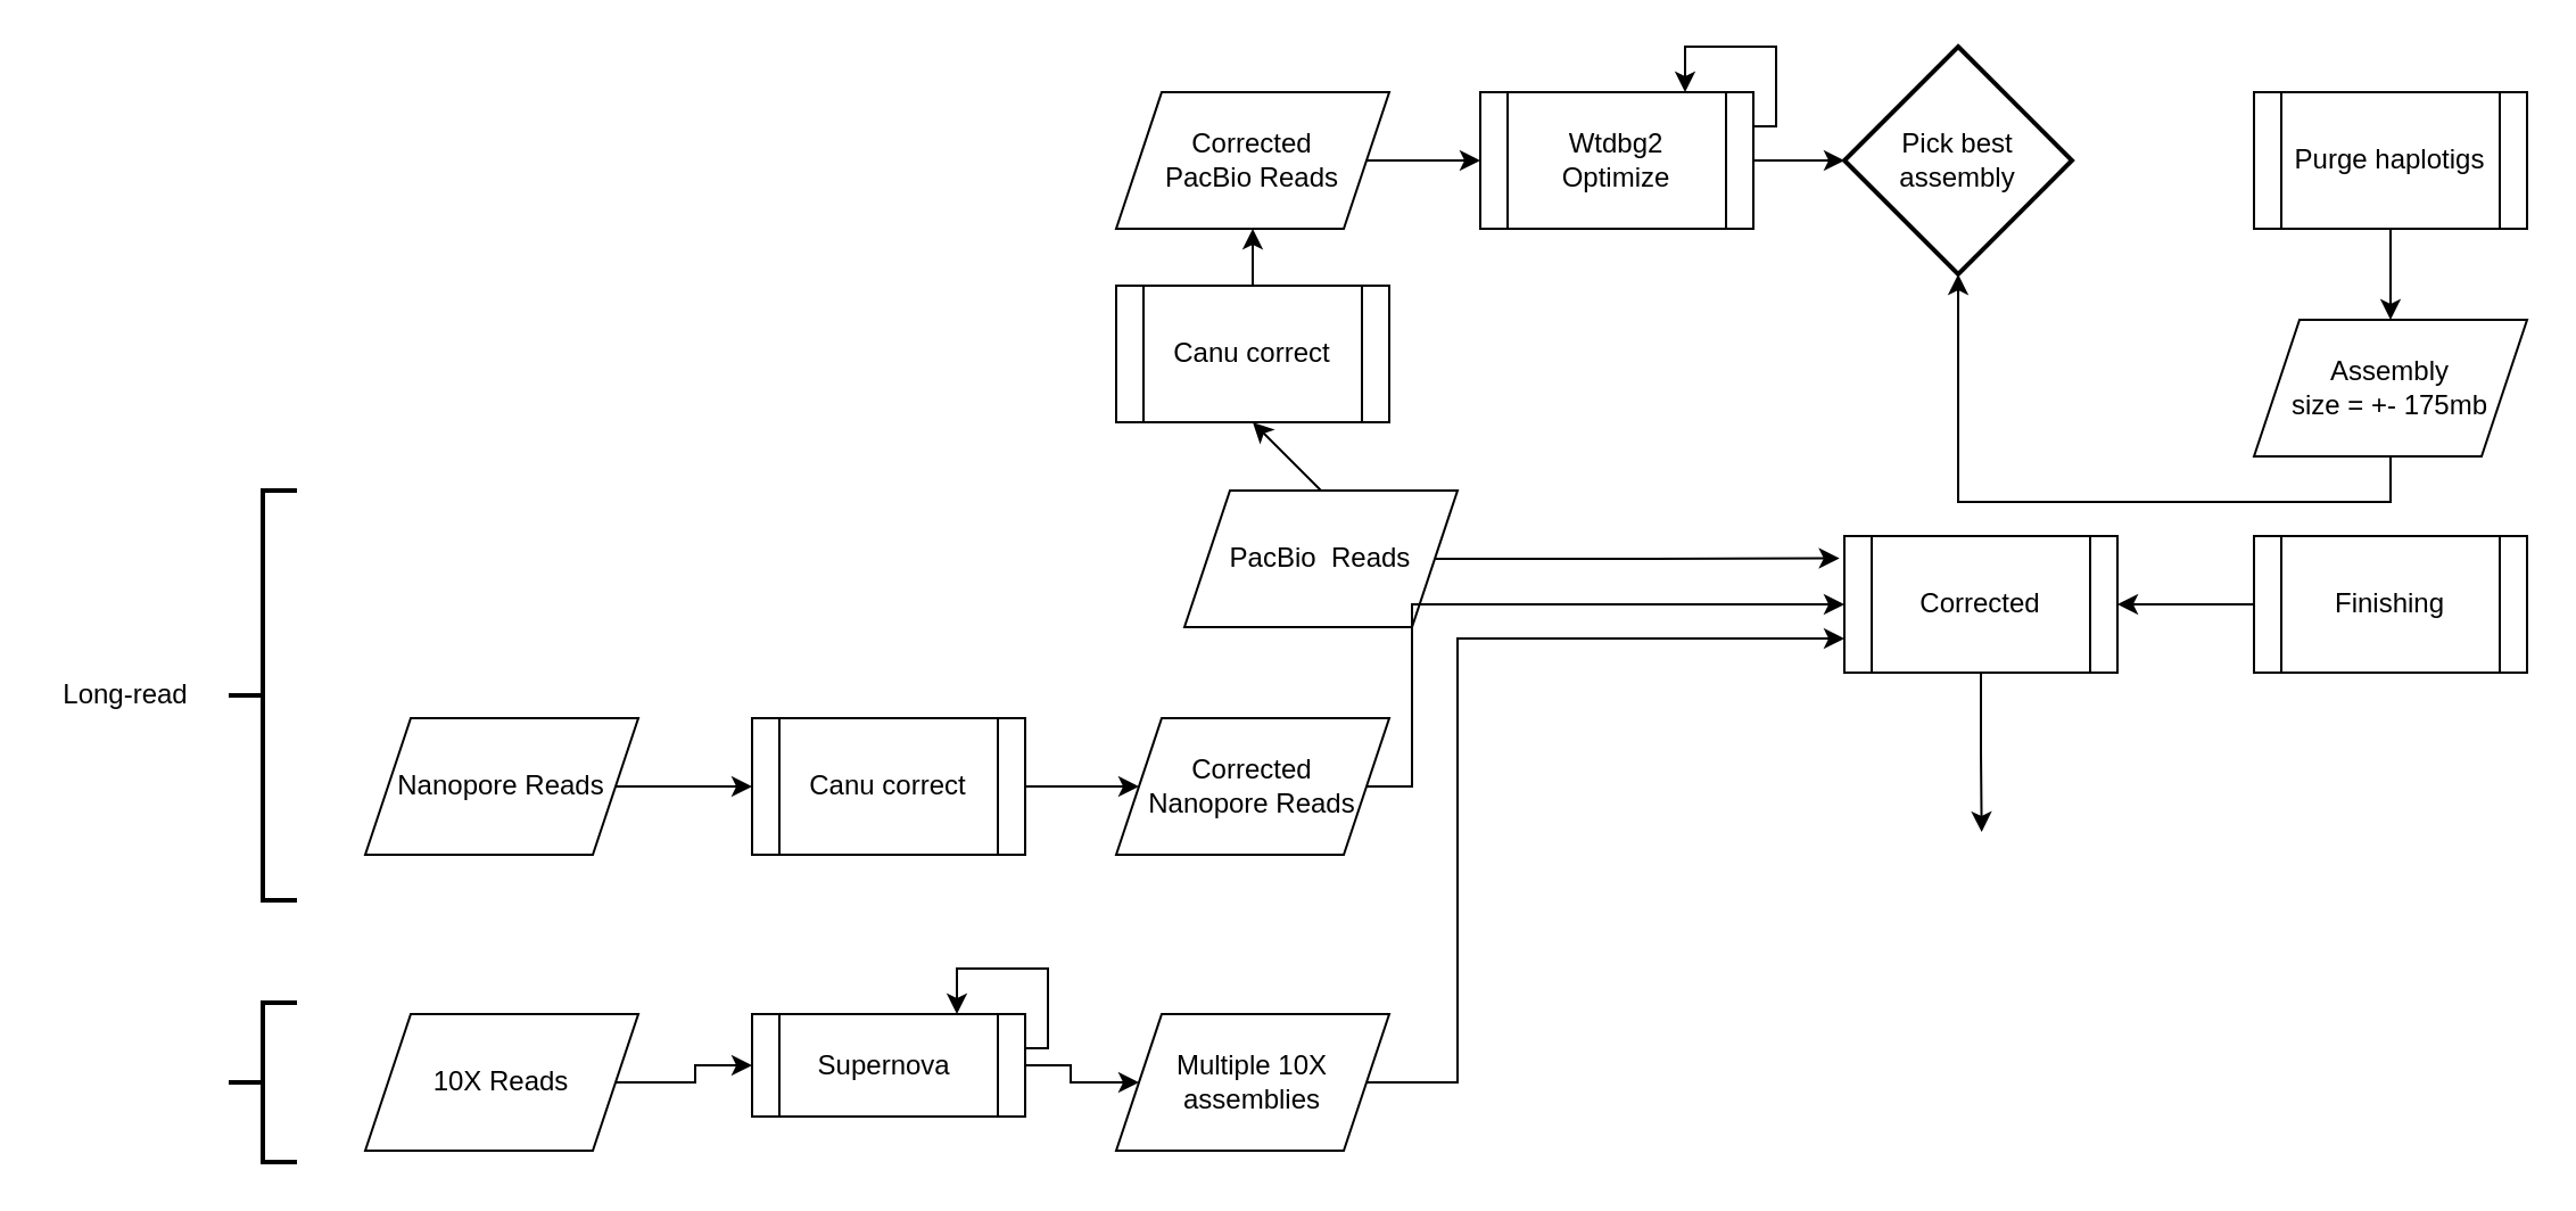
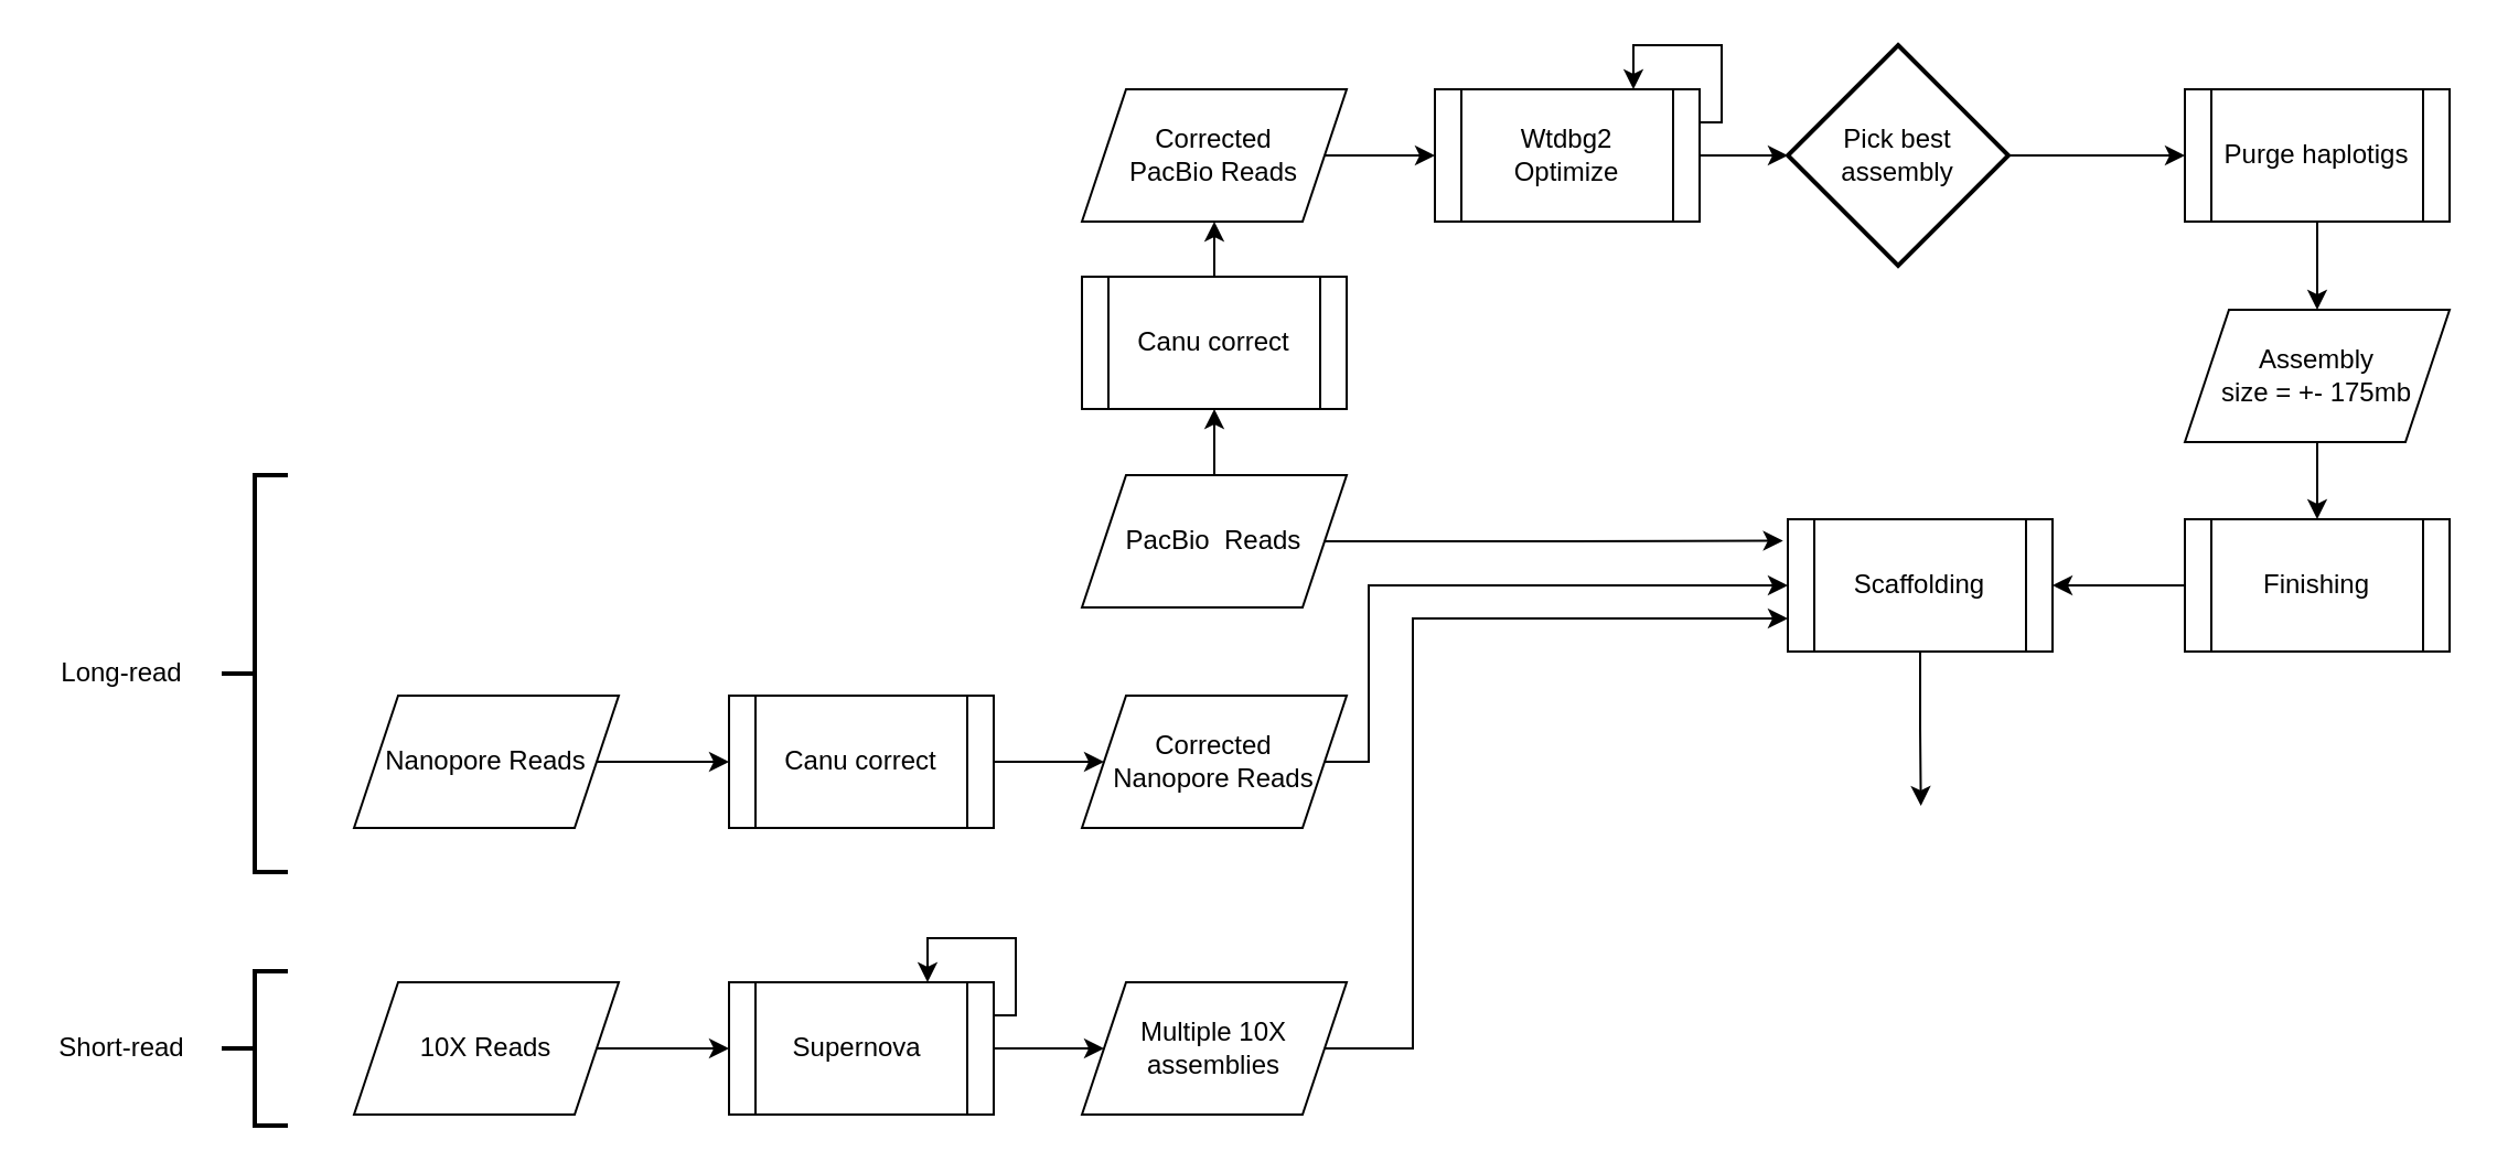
  <mxCell id="0" />
  <mxCell id="1" parent="0" />
  <mxCell id="2" style="edgeStyle=orthogonalEdgeStyle;rounded=0;orthogonalLoop=1;jettySize=auto;html=1;exitX=1;exitY=0.5;exitDx=0;exitDy=0;entryX=-0.018;entryY=0.163;entryDx=0;entryDy=0;entryPerimeter=0;" edge="1" parent="1" source="3" target="38"><mxGeometry relative="1" as="geometry"><mxPoint x="800" y="245" as="targetPoint" /></mxGeometry></mxCell>
- <mxCell id="3" value="PacBio&amp;nbsp; Reads" style="shape=parallelogram;perimeter=parallelogramPerimeter;whiteSpace=wrap;html=1;fixedSize=1;" vertex="1" parent="1"><mxGeometry x="520" y="215" width="120" height="60" as="geometry" /></mxCell>
+ <mxCell id="3" value="PacBio&amp;nbsp; Reads" style="shape=parallelogram;perimeter=parallelogramPerimeter;whiteSpace=wrap;html=1;fixedSize=1;" vertex="1" parent="1"><mxGeometry x="490" y="215" width="120" height="60" as="geometry" /></mxCell>
  <mxCell id="4" value="Nanopore Reads" style="shape=parallelogram;perimeter=parallelogramPerimeter;whiteSpace=wrap;html=1;fixedSize=1;" vertex="1" parent="1"><mxGeometry x="160" y="315" width="120" height="60" as="geometry" /></mxCell>
  <mxCell id="5" style="edgeStyle=orthogonalEdgeStyle;rounded=0;orthogonalLoop=1;jettySize=auto;html=1;exitX=1;exitY=0.5;exitDx=0;exitDy=0;entryX=0;entryY=0.5;entryDx=0;entryDy=0;" edge="1" parent="1" source="6" target="15"><mxGeometry relative="1" as="geometry" /></mxCell>
  <mxCell id="6" value="10X Reads" style="shape=parallelogram;perimeter=parallelogramPerimeter;whiteSpace=wrap;html=1;fixedSize=1;" vertex="1" parent="1"><mxGeometry x="160" y="445" width="120" height="60" as="geometry" /></mxCell>
  <mxCell id="7" value="Canu correct" style="shape=process;whiteSpace=wrap;html=1;backgroundOutline=1;" vertex="1" parent="1"><mxGeometry x="490" width="120" height="60" as="geometry" y="125" /></mxCell>
  <mxCell id="8" style="edgeStyle=orthogonalEdgeStyle;rounded=0;orthogonalLoop=1;jettySize=auto;html=1;exitX=1;exitY=0.5;exitDx=0;exitDy=0;entryX=0;entryY=0.5;entryDx=0;entryDy=0;" edge="1" parent="1" source="9" target="11"><mxGeometry relative="1" as="geometry" /></mxCell>
  <mxCell id="9" value="Canu correct" style="shape=process;whiteSpace=wrap;html=1;backgroundOutline=1;" vertex="1" parent="1"><mxGeometry x="330" y="315" width="120" height="60" as="geometry" /></mxCell>
  <mxCell id="10" style="edgeStyle=orthogonalEdgeStyle;rounded=0;orthogonalLoop=1;jettySize=auto;html=1;exitX=1;exitY=0.5;exitDx=0;exitDy=0;entryX=0;entryY=0.5;entryDx=0;entryDy=0;" edge="1" parent="1" source="11" target="38"><mxGeometry relative="1" as="geometry"><Array as="points"><mxPoint x="620" y="345" /><mxPoint x="620" y="265" /></Array></mxGeometry></mxCell>
  <mxCell id="11" value="Corrected&lt;br&gt;Nanopore Reads&lt;br&gt;" style="shape=parallelogram;perimeter=parallelogramPerimeter;whiteSpace=wrap;html=1;fixedSize=1;" vertex="1" parent="1"><mxGeometry x="490" y="315" width="120" height="60" as="geometry" /></mxCell>
  <mxCell id="12" style="edgeStyle=orthogonalEdgeStyle;rounded=0;orthogonalLoop=1;jettySize=auto;html=1;exitX=1;exitY=0.5;exitDx=0;exitDy=0;entryX=0;entryY=0.5;entryDx=0;entryDy=0;" edge="1" parent="1" source="13" target="27"><mxGeometry relative="1" as="geometry" /></mxCell>
  <mxCell id="13" value="Corrected&lt;br&gt;PacBio Reads" style="shape=parallelogram;perimeter=parallelogramPerimeter;whiteSpace=wrap;html=1;fixedSize=1;" vertex="1" parent="1"><mxGeometry x="490" y="40" width="120" height="60" as="geometry" /></mxCell>
  <mxCell id="14" style="edgeStyle=orthogonalEdgeStyle;rounded=0;orthogonalLoop=1;jettySize=auto;html=1;exitX=1;exitY=0.5;exitDx=0;exitDy=0;" edge="1" parent="1" source="15" target="17"><mxGeometry relative="1" as="geometry" /></mxCell>
- <mxCell id="15" value="Supernova&amp;nbsp;&lt;br&gt;" style="shape=process;whiteSpace=wrap;html=1;backgroundOutline=1;" vertex="1" parent="1"><mxGeometry x="330" y="445" width="120" height="45" as="geometry" /></mxCell>
+ <mxCell id="15" value="Supernova&amp;nbsp;&lt;br&gt;" style="shape=process;whiteSpace=wrap;html=1;backgroundOutline=1;" vertex="1" parent="1"><mxGeometry x="330" y="445" width="120" height="60" as="geometry" /></mxCell>
  <mxCell id="16" style="edgeStyle=orthogonalEdgeStyle;rounded=0;orthogonalLoop=1;jettySize=auto;html=1;exitX=1;exitY=0.5;exitDx=0;exitDy=0;entryX=0;entryY=0.75;entryDx=0;entryDy=0;" edge="1" parent="1" source="17" target="38"><mxGeometry relative="1" as="geometry"><Array as="points"><mxPoint x="640" y="475" /><mxPoint x="640" y="280" /></Array></mxGeometry></mxCell>
  <mxCell id="17" value="Multiple 10X assemblies" style="shape=parallelogram;perimeter=parallelogramPerimeter;whiteSpace=wrap;html=1;fixedSize=1;" vertex="1" parent="1"><mxGeometry x="490" y="445" width="120" height="60" as="geometry" /></mxCell>
  <mxCell id="18" value="" style="endArrow=classic;html=1;exitX=0.5;exitY=0;exitDx=0;exitDy=0;entryX=0.5;entryY=1;entryDx=0;entryDy=0;" edge="1" parent="1" source="3" target="7"><mxGeometry width="50" height="50" relative="1" as="geometry"><mxPoint x="490" y="465" as="sourcePoint" /><mxPoint x="540" y="415" as="targetPoint" /></mxGeometry></mxCell>
  <mxCell id="19" value="" style="endArrow=classic;html=1;exitX=0.5;exitY=0;exitDx=0;exitDy=0;entryX=0.5;entryY=1;entryDx=0;entryDy=0;" edge="1" parent="1" source="7" target="13"><mxGeometry width="50" height="50" relative="1" as="geometry"><mxPoint x="460" y="325" as="sourcePoint" /><mxPoint x="500" y="70" as="targetPoint" /></mxGeometry></mxCell>
  <mxCell id="20" value="" style="endArrow=classic;html=1;exitX=1;exitY=0.5;exitDx=0;exitDy=0;entryX=0;entryY=0.5;entryDx=0;entryDy=0;" edge="1" parent="1" source="4" target="9"><mxGeometry width="50" height="50" relative="1" as="geometry"><mxPoint x="290" y="425" as="sourcePoint" /><mxPoint x="350" y="425" as="targetPoint" /></mxGeometry></mxCell>
  <mxCell id="21" style="edgeStyle=orthogonalEdgeStyle;rounded=0;orthogonalLoop=1;jettySize=auto;html=1;exitX=1;exitY=0.25;exitDx=0;exitDy=0;entryX=0.75;entryY=0;entryDx=0;entryDy=0;" edge="1" parent="1" source="15" target="15"><mxGeometry relative="1" as="geometry"><Array as="points"><mxPoint x="460" y="460" /><mxPoint x="460" y="425" /><mxPoint x="420" y="425" /></Array></mxGeometry></mxCell>
  <mxCell id="22" value="" style="strokeWidth=2;html=1;shape=mxgraph.flowchart.annotation_2;align=left;labelPosition=right;pointerEvents=1;" vertex="1" parent="1"><mxGeometry x="100" y="215" width="30" height="180" as="geometry" /></mxCell>
  <mxCell id="23" value="Long-read" style="text;html=1;strokeColor=none;fillColor=none;align=center;verticalAlign=middle;whiteSpace=wrap;rounded=0;" vertex="1" parent="1"><mxGeometry x="20" y="295" width="70" height="20" as="geometry" /></mxCell>
  <mxCell id="24" value="" style="strokeWidth=2;html=1;shape=mxgraph.flowchart.annotation_2;align=left;labelPosition=right;pointerEvents=1;" vertex="1" parent="1"><mxGeometry x="100" y="440" width="30" height="70" as="geometry" /></mxCell>
+ <mxCell id="25" value="Short-read" style="text;html=1;strokeColor=none;fillColor=none;align=center;verticalAlign=middle;whiteSpace=wrap;rounded=0;" vertex="1" parent="1"><mxGeometry x="20" y="465" width="70" height="20" as="geometry" /></mxCell>
  <mxCell id="26" style="edgeStyle=orthogonalEdgeStyle;rounded=0;orthogonalLoop=1;jettySize=auto;html=1;exitX=1;exitY=0.5;exitDx=0;exitDy=0;entryX=0;entryY=0.5;entryDx=0;entryDy=0;entryPerimeter=0;" edge="1" parent="1" source="27" target="31"><mxGeometry relative="1" as="geometry" /></mxCell>
  <mxCell id="27" value="Wtdbg2&lt;br&gt;Optimize" style="shape=process;whiteSpace=wrap;html=1;backgroundOutline=1;" vertex="1" parent="1"><mxGeometry x="650" y="40" width="120" height="60" as="geometry" /></mxCell>
  <mxCell id="28" style="edgeStyle=orthogonalEdgeStyle;rounded=0;orthogonalLoop=1;jettySize=auto;html=1;exitX=0.5;exitY=1;exitDx=0;exitDy=0;entryX=0.5;entryY=0;entryDx=0;entryDy=0;" edge="1" parent="1" source="29" target="34"><mxGeometry relative="1" as="geometry" /></mxCell>
  <mxCell id="29" value="Purge haplotigs" style="shape=process;whiteSpace=wrap;html=1;backgroundOutline=1;" vertex="1" parent="1"><mxGeometry x="990" y="40" width="120" height="60" as="geometry" /></mxCell>
+ <mxCell id="30" style="edgeStyle=orthogonalEdgeStyle;rounded=0;orthogonalLoop=1;jettySize=auto;html=1;exitX=1;exitY=0.5;exitDx=0;exitDy=0;exitPerimeter=0;entryX=0;entryY=0.5;entryDx=0;entryDy=0;" edge="1" parent="1" source="31" target="29"><mxGeometry relative="1" as="geometry" /></mxCell>
  <mxCell id="31" value="Pick best assembly" style="strokeWidth=2;html=1;shape=mxgraph.flowchart.decision;whiteSpace=wrap;" vertex="1" parent="1"><mxGeometry x="810" y="20" width="100" height="100" as="geometry" /></mxCell>
  <mxCell id="32" style="edgeStyle=orthogonalEdgeStyle;rounded=0;orthogonalLoop=1;jettySize=auto;html=1;exitX=1;exitY=0.25;exitDx=0;exitDy=0;entryX=0.75;entryY=0;entryDx=0;entryDy=0;" edge="1" parent="1" source="27" target="27"><mxGeometry relative="1" as="geometry"><Array as="points"><mxPoint x="780" y="55" /><mxPoint x="780" y="20" /><mxPoint x="740" y="20" /></Array></mxGeometry></mxCell>
- <mxCell id="33" style="edgeStyle=orthogonalEdgeStyle;rounded=0;orthogonalLoop=1;jettySize=auto;html=1;exitX=0.5;exitY=1;exitDx=0;exitDy=0;" edge="1" parent="1" source="34" target="31"><mxGeometry relative="1" as="geometry" /></mxCell>
+ <mxCell id="33" style="edgeStyle=orthogonalEdgeStyle;rounded=0;orthogonalLoop=1;jettySize=auto;html=1;exitX=0.5;exitY=1;exitDx=0;exitDy=0;entryX=0.5;entryY=0;entryDx=0;entryDy=0;" edge="1" parent="1" source="34" target="36"><mxGeometry relative="1" as="geometry" /></mxCell>
  <mxCell id="34" value="Assembly&lt;br&gt;size = +- 175mb" style="shape=parallelogram;perimeter=parallelogramPerimeter;whiteSpace=wrap;html=1;fixedSize=1;" vertex="1" parent="1"><mxGeometry x="990" y="140" width="120" height="60" as="geometry" /></mxCell>
  <mxCell id="35" style="edgeStyle=orthogonalEdgeStyle;rounded=0;orthogonalLoop=1;jettySize=auto;html=1;exitX=0;exitY=0.5;exitDx=0;exitDy=0;entryX=1;entryY=0.5;entryDx=0;entryDy=0;" edge="1" parent="1" source="36" target="38"><mxGeometry relative="1" as="geometry" /></mxCell>
  <mxCell id="36" value="Finishing" style="shape=process;whiteSpace=wrap;html=1;backgroundOutline=1;" vertex="1" parent="1"><mxGeometry x="990" y="235" width="120" height="60" as="geometry" /></mxCell>
  <mxCell id="37" style="edgeStyle=orthogonalEdgeStyle;rounded=0;orthogonalLoop=1;jettySize=auto;html=1;exitX=0.5;exitY=1;exitDx=0;exitDy=0;" edge="1" parent="1" source="38"><mxGeometry relative="1" as="geometry"><mxPoint x="870.333" y="365" as="targetPoint" /></mxGeometry></mxCell>
- <mxCell id="38" value="Corrected" style="shape=process;whiteSpace=wrap;html=1;backgroundOutline=1;" vertex="1" parent="1"><mxGeometry x="810" y="235" width="120" height="60" as="geometry" /></mxCell>
+ <mxCell id="38" value="Scaffolding" style="shape=process;whiteSpace=wrap;html=1;backgroundOutline=1;" vertex="1" parent="1"><mxGeometry x="810" y="235" width="120" height="60" as="geometry" /></mxCell>
